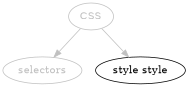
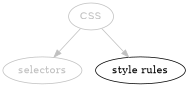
  digraph {
    rankdir=TD
    node [color=gray fontcolor=gray]
    edge [color=gray]
    CSS
    selectors
-   n3 [label="style style" color="" fontcolor=""]
+   n3 [label="style rules" color="" fontcolor=""]
    CSS -> selectors
    CSS -> n3
  }
